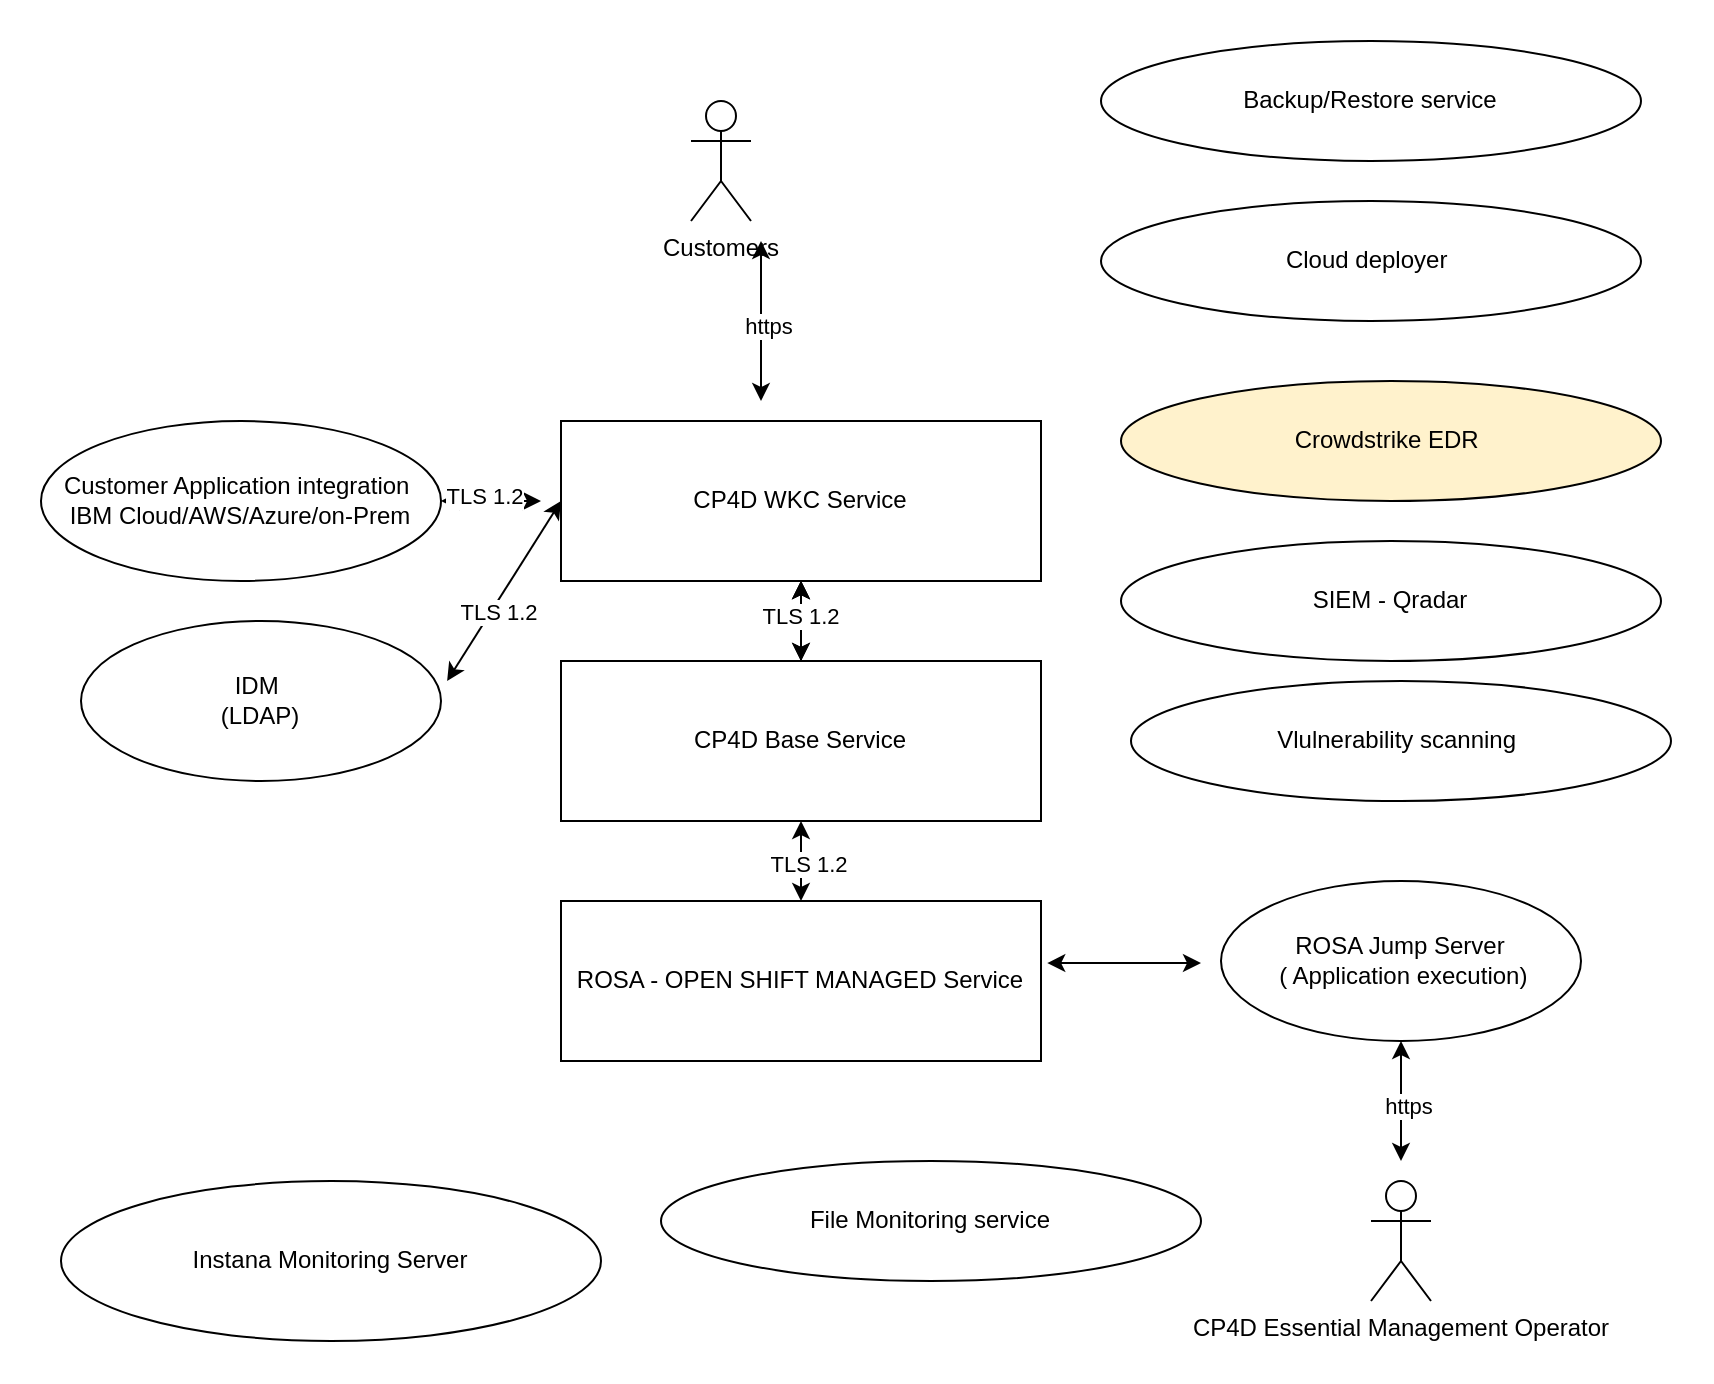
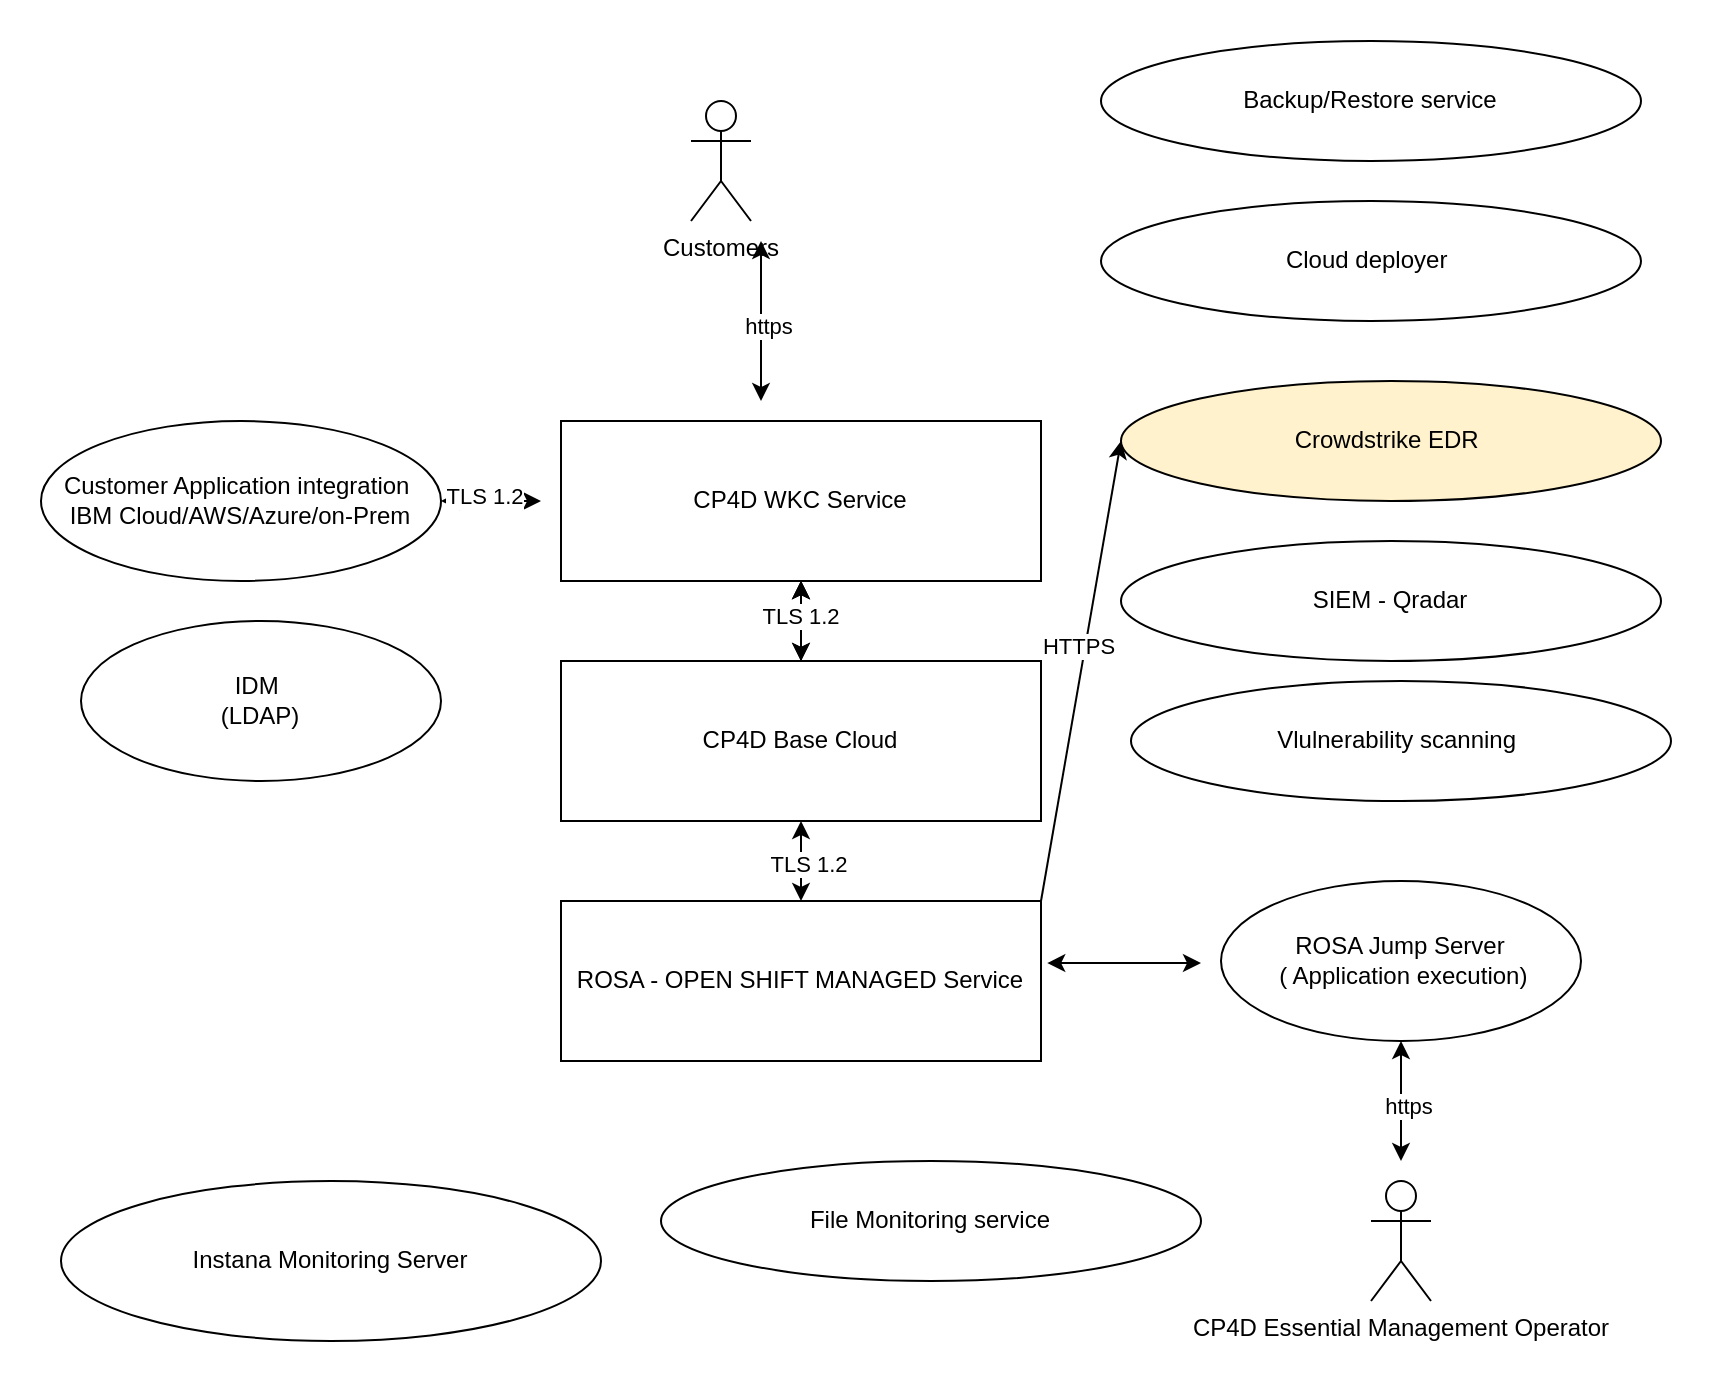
  <mxCell id="0" />
  <mxCell id="1" parent="0" />
  <mxCell id="2" value="Text" style="text;html=1;strokeColor=none;fillColor=none;align=center;verticalAlign=middle;whiteSpace=wrap;rounded=0;" parent="1" vertex="1"><mxGeometry x="410" y="475" width="60" height="30" as="geometry" /></mxCell>
  <mxCell id="3" value="ROSA - OPEN SHIFT MANAGED Service" style="rounded=0;whiteSpace=wrap;html=1;" parent="1" vertex="1"><mxGeometry x="280" y="450" width="240" height="80" as="geometry" /></mxCell>
  <mxCell id="4" value="" style="edgeStyle=orthogonalEdgeStyle;rounded=0;orthogonalLoop=1;jettySize=auto;html=1;" parent="1" source="6" target="8" edge="1"><mxGeometry relative="1" as="geometry" /></mxCell>
  <mxCell id="5" value="" style="edgeStyle=orthogonalEdgeStyle;rounded=0;orthogonalLoop=1;jettySize=auto;html=1;" edge="1" parent="1" source="6" target="8"><mxGeometry relative="1" as="geometry" /></mxCell>
- <mxCell id="6" value="CP4D Base Service" style="rounded=0;whiteSpace=wrap;html=1;" parent="1" vertex="1"><mxGeometry x="280" y="330" width="240" height="80" as="geometry" /></mxCell>
+ <mxCell id="6" value="CP4D Base Cloud" style="rounded=0;whiteSpace=wrap;html=1;" parent="1" vertex="1"><mxGeometry x="280" y="330" width="240" height="80" as="geometry" /></mxCell>
  <mxCell id="7" value="" style="edgeStyle=orthogonalEdgeStyle;rounded=0;orthogonalLoop=1;jettySize=auto;html=1;" parent="1" source="8" target="6" edge="1"><mxGeometry relative="1" as="geometry" /></mxCell>
  <mxCell id="8" value="CP4D WKC Service" style="rounded=0;whiteSpace=wrap;html=1;" parent="1" vertex="1"><mxGeometry x="280" y="210" width="240" height="80" as="geometry" /></mxCell>
  <mxCell id="9" value="" style="endArrow=classic;startArrow=classic;html=1;rounded=0;exitX=0.5;exitY=0;exitDx=0;exitDy=0;entryX=0.5;entryY=1;entryDx=0;entryDy=0;" parent="1" source="3" target="6" edge="1"><mxGeometry width="50" height="50" relative="1" as="geometry"><mxPoint x="400" y="390" as="sourcePoint" /><mxPoint x="400" y="420" as="targetPoint" /></mxGeometry></mxCell>
  <mxCell id="10" value="TLS 1.2" style="edgeLabel;html=1;align=center;verticalAlign=middle;resizable=0;points=[];" vertex="1" connectable="0" parent="9"><mxGeometry x="-0.05" y="-3" relative="1" as="geometry"><mxPoint as="offset" /></mxGeometry></mxCell>
  <mxCell id="11" value="" style="endArrow=classic;startArrow=classic;html=1;rounded=0;" parent="1" edge="1"><mxGeometry width="50" height="50" relative="1" as="geometry"><mxPoint x="400" y="330" as="sourcePoint" /><mxPoint x="400" y="290" as="targetPoint" /><Array as="points"><mxPoint x="400" y="290" /></Array></mxGeometry></mxCell>
  <mxCell id="12" value="TLS 1.2" style="edgeLabel;html=1;align=center;verticalAlign=middle;resizable=0;points=[];" vertex="1" connectable="0" parent="11"><mxGeometry x="0.15" y="1" relative="1" as="geometry"><mxPoint as="offset" /></mxGeometry></mxCell>
  <mxCell id="13" value="Customer Application integration&amp;nbsp;&lt;br&gt;IBM Cloud/AWS/Azure/on-Prem" style="ellipse;whiteSpace=wrap;html=1;" parent="1" vertex="1"><mxGeometry x="20" y="210" width="200" height="80" as="geometry" /></mxCell>
  <mxCell id="14" value="" style="endArrow=classic;startArrow=classic;html=1;rounded=0;exitX=1;exitY=0.5;exitDx=0;exitDy=0;" parent="1" source="13" edge="1"><mxGeometry width="50" height="50" relative="1" as="geometry"><mxPoint x="410" y="340" as="sourcePoint" /><mxPoint x="270" y="250" as="targetPoint" /><Array as="points"><mxPoint x="260" y="250" /><mxPoint x="250" y="250" /></Array></mxGeometry></mxCell>
  <mxCell id="15" value="TLS 1.2" style="edgeLabel;html=1;align=center;verticalAlign=middle;resizable=0;points=[];" vertex="1" connectable="0" parent="14"><mxGeometry x="-0.4" y="3" relative="1" as="geometry"><mxPoint as="offset" /></mxGeometry></mxCell>
  <mxCell id="16" value="IDM&amp;nbsp;&lt;br&gt;(LDAP)" style="ellipse;whiteSpace=wrap;html=1;" parent="1" vertex="1"><mxGeometry x="40" y="310" width="180" height="80" as="geometry" /></mxCell>
- <mxCell id="17" value="" style="endArrow=classic;startArrow=classic;html=1;rounded=0;exitX=1.017;exitY=0.375;exitDx=0;exitDy=0;exitPerimeter=0;entryX=0;entryY=0.5;entryDx=0;entryDy=0;" parent="1" source="16" target="8" edge="1"><mxGeometry width="50" height="50" relative="1" as="geometry"><mxPoint x="240" y="260" as="sourcePoint" /><mxPoint x="280" y="260" as="targetPoint" /><Array as="points" /></mxGeometry></mxCell>
- <mxCell id="18" value="TLS 1.2" style="edgeLabel;html=1;align=center;verticalAlign=middle;resizable=0;points=[];" vertex="1" connectable="0" parent="17"><mxGeometry x="-0.184" y="-3" relative="1" as="geometry"><mxPoint as="offset" /></mxGeometry></mxCell>
  <mxCell id="19" value="Cloud deployer&amp;nbsp;" style="ellipse;whiteSpace=wrap;html=1;" parent="1" vertex="1"><mxGeometry x="550" y="100" width="270" height="60" as="geometry" /></mxCell>
  <mxCell id="20" value="CP4D Essential Management Operator" style="shape=umlActor;verticalLabelPosition=bottom;verticalAlign=top;html=1;outlineConnect=0;" parent="1" vertex="1"><mxGeometry x="685" y="590" width="30" height="60" as="geometry" /></mxCell>
  <mxCell id="21" value="ROSA Jump Server&lt;br&gt;&amp;nbsp;( Application execution)" style="ellipse;whiteSpace=wrap;html=1;" parent="1" vertex="1"><mxGeometry x="610" y="440" width="180" height="80" as="geometry" /></mxCell>
  <mxCell id="22" value="" style="endArrow=classic;startArrow=classic;html=1;rounded=0;exitX=1.013;exitY=0.388;exitDx=0;exitDy=0;exitPerimeter=0;" parent="1" source="3" edge="1"><mxGeometry x="0.219" y="-9" width="50" height="50" relative="1" as="geometry"><mxPoint x="540" y="250" as="sourcePoint" /><mxPoint x="600" y="481" as="targetPoint" /><Array as="points" /><mxPoint as="offset" /></mxGeometry></mxCell>
  <mxCell id="23" value="Customers" style="shape=umlActor;verticalLabelPosition=bottom;verticalAlign=top;html=1;outlineConnect=0;" vertex="1" parent="1"><mxGeometry x="345" y="50" width="30" height="60" as="geometry" /></mxCell>
  <mxCell id="24" value="" style="endArrow=classic;startArrow=classic;html=1;rounded=0;" edge="1" parent="1"><mxGeometry width="50" height="50" relative="1" as="geometry"><mxPoint x="380" y="200" as="sourcePoint" /><mxPoint x="380" y="120" as="targetPoint" /></mxGeometry></mxCell>
  <mxCell id="25" value="https" style="edgeLabel;html=1;align=center;verticalAlign=middle;resizable=0;points=[];" vertex="1" connectable="0" parent="24"><mxGeometry x="-0.05" y="-3" relative="1" as="geometry"><mxPoint as="offset" /></mxGeometry></mxCell>
  <mxCell id="26" value="" style="endArrow=classic;startArrow=classic;html=1;rounded=0;entryX=0.5;entryY=1;entryDx=0;entryDy=0;" edge="1" parent="1" target="21"><mxGeometry width="50" height="50" relative="1" as="geometry"><mxPoint x="700" y="580" as="sourcePoint" /><mxPoint x="705" y="520" as="targetPoint" /><Array as="points" /></mxGeometry></mxCell>
  <mxCell id="27" value="https" style="edgeLabel;html=1;align=center;verticalAlign=middle;resizable=0;points=[];" vertex="1" connectable="0" parent="26"><mxGeometry x="-0.067" y="-3" relative="1" as="geometry"><mxPoint as="offset" /></mxGeometry></mxCell>
  <mxCell id="28" value="Instana Monitoring Server" style="ellipse;whiteSpace=wrap;html=1;" vertex="1" parent="1"><mxGeometry x="30" y="590" width="270" height="80" as="geometry" /></mxCell>
  <mxCell id="29" value="Backup/Restore service" style="ellipse;whiteSpace=wrap;html=1;" vertex="1" parent="1"><mxGeometry x="550" y="20" width="270" height="60" as="geometry" /></mxCell>
  <mxCell id="30" value="Crowdstrike EDR&amp;nbsp;" style="ellipse;whiteSpace=wrap;html=1;fillColor=#fff2cc;" vertex="1" parent="1"><mxGeometry x="560" y="190" width="270" height="60" as="geometry" /></mxCell>
+ <mxCell id="31" value="" style="endArrow=classic;html=1;rounded=0;entryX=0;entryY=0.5;entryDx=0;entryDy=0;exitX=1;exitY=0;exitDx=0;exitDy=0;" edge="1" parent="1" source="3" target="30"><mxGeometry width="50" height="50" relative="1" as="geometry"><mxPoint x="520" y="270" as="sourcePoint" /><mxPoint x="570" y="220" as="targetPoint" /></mxGeometry></mxCell>
+ <mxCell id="32" value="HTTPS" style="edgeLabel;html=1;align=center;verticalAlign=middle;resizable=0;points=[];" vertex="1" connectable="0" parent="31"><mxGeometry x="0.102" y="4" relative="1" as="geometry"><mxPoint as="offset" /></mxGeometry></mxCell>
  <mxCell id="33" value="SIEM - Qradar" style="ellipse;whiteSpace=wrap;html=1;" vertex="1" parent="1"><mxGeometry x="560" y="270" width="270" height="60" as="geometry" /></mxCell>
  <mxCell id="34" value="Vlulnerability scanning&amp;nbsp;" style="ellipse;whiteSpace=wrap;html=1;" vertex="1" parent="1"><mxGeometry x="565" y="340" width="270" height="60" as="geometry" /></mxCell>
  <mxCell id="35" value="File Monitoring service" style="ellipse;whiteSpace=wrap;html=1;" vertex="1" parent="1"><mxGeometry x="330" y="580" width="270" height="60" as="geometry" /></mxCell>
